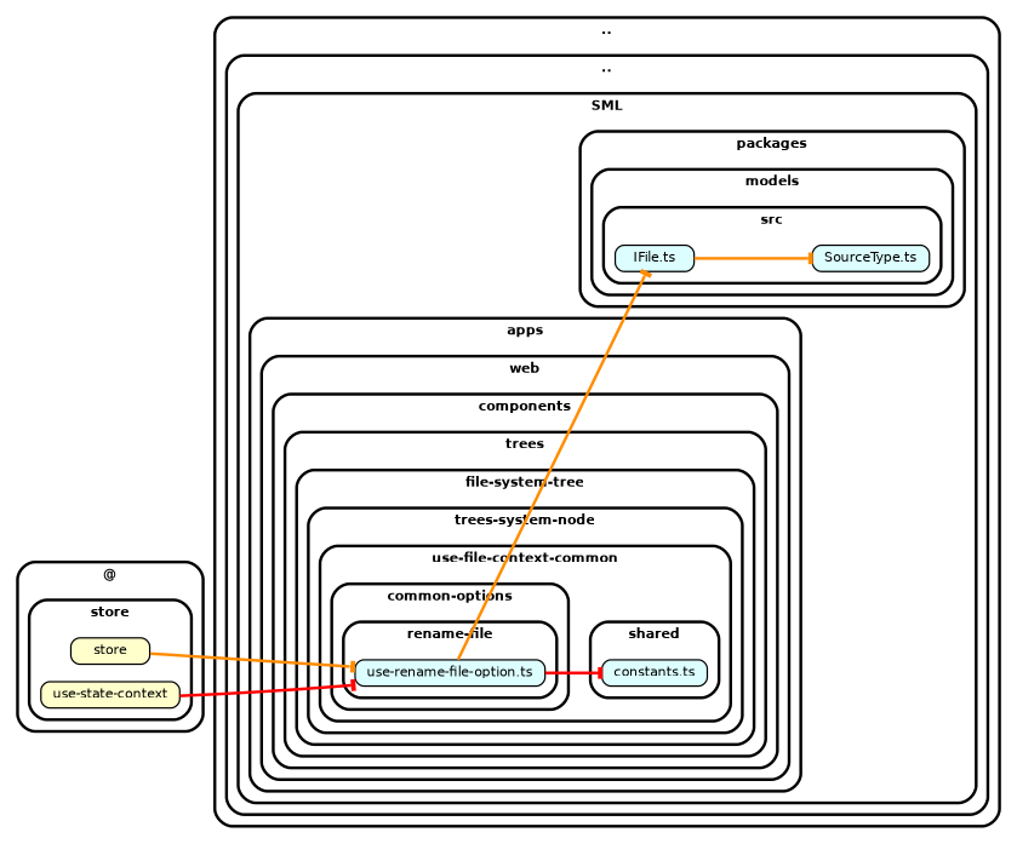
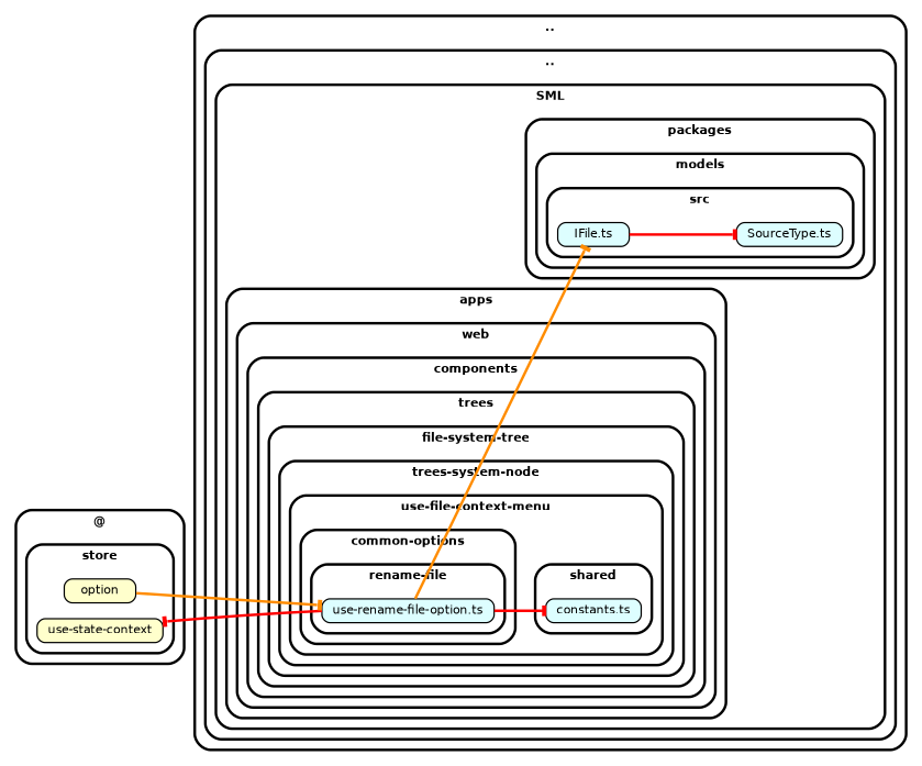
  strict digraph {
    compound=true
    fillcolor="#ffffff"
    fontname="Helvetica-bold"
    fontsize=9
    nodesep=0.16
    rankdir=LR
    ranksep=0.18
    splines=true
    style="rounded,bold,filled"
    node [color=black fillcolor="#ddfeff" fontcolor=black fontname=Helvetica fontsize=9 shape=box style="rounded, filled"]
    edge [arrowhead=tee arrowsize=0.6 color=red fontname=Helvetica fontsize=9 penwidth=2.0]
    n1 [height=0.2 label=<constants.ts>]
    n2 [height=0.2 label=<use-rename-file-option.ts>]
    n3 [height=0.2 label=<IFile.ts>]
    n4 [height=0.2 label=<SourceType.ts>]
-   n5 [fillcolor="#ffffcc" height=0.2 label=store]
+   n5 [fillcolor="#ffffcc" height=0.2 label=option]
    n6 [fillcolor="#ffffcc" height=0.2 label=<use-state-context>]
    subgraph cluster_1 {
      label=".."
      subgraph cluster_2 {
        label=".."
        subgraph cluster_3 {
          label=SML
          subgraph cluster_4 {
            label=apps
            subgraph cluster_5 {
              label=web
              subgraph cluster_6 {
                label=components
                subgraph cluster_7 {
                  label=trees
                  subgraph cluster_8 {
                    label="file-system-tree"
                    subgraph cluster_9 {
                      label="trees-system-node"
                      subgraph cluster_10 {
-                       label="use-file-context-common"
+                       label="use-file-context-menu"
                        subgraph cluster_11 {
                          label=shared
                          n1
                        }
                        subgraph cluster_12 {
                          label="common-options"
                          subgraph cluster_13 {
                            label="rename-file"
                            n2
                          }
                        }
                      }
                    }
                  }
                }
              }
            }
          }
          subgraph cluster_14 {
            label=packages
            subgraph cluster_15 {
              label=models
              subgraph cluster_16 {
                label=src
                n3
                n4
              }
            }
          }
        }
      }
    }
    subgraph cluster_17 {
      label="@"
      subgraph cluster_18 {
        label=store
        n5
        n6
      }
    }
    n2 -> n1
    n2 -> n3 [color=darkorange]
-   n6 -> n2
-   n3 -> n4 [color=darkorange]
+   n2 -> n6
+   n3 -> n4
    n5 -> n2 [color=darkorange]
  }
